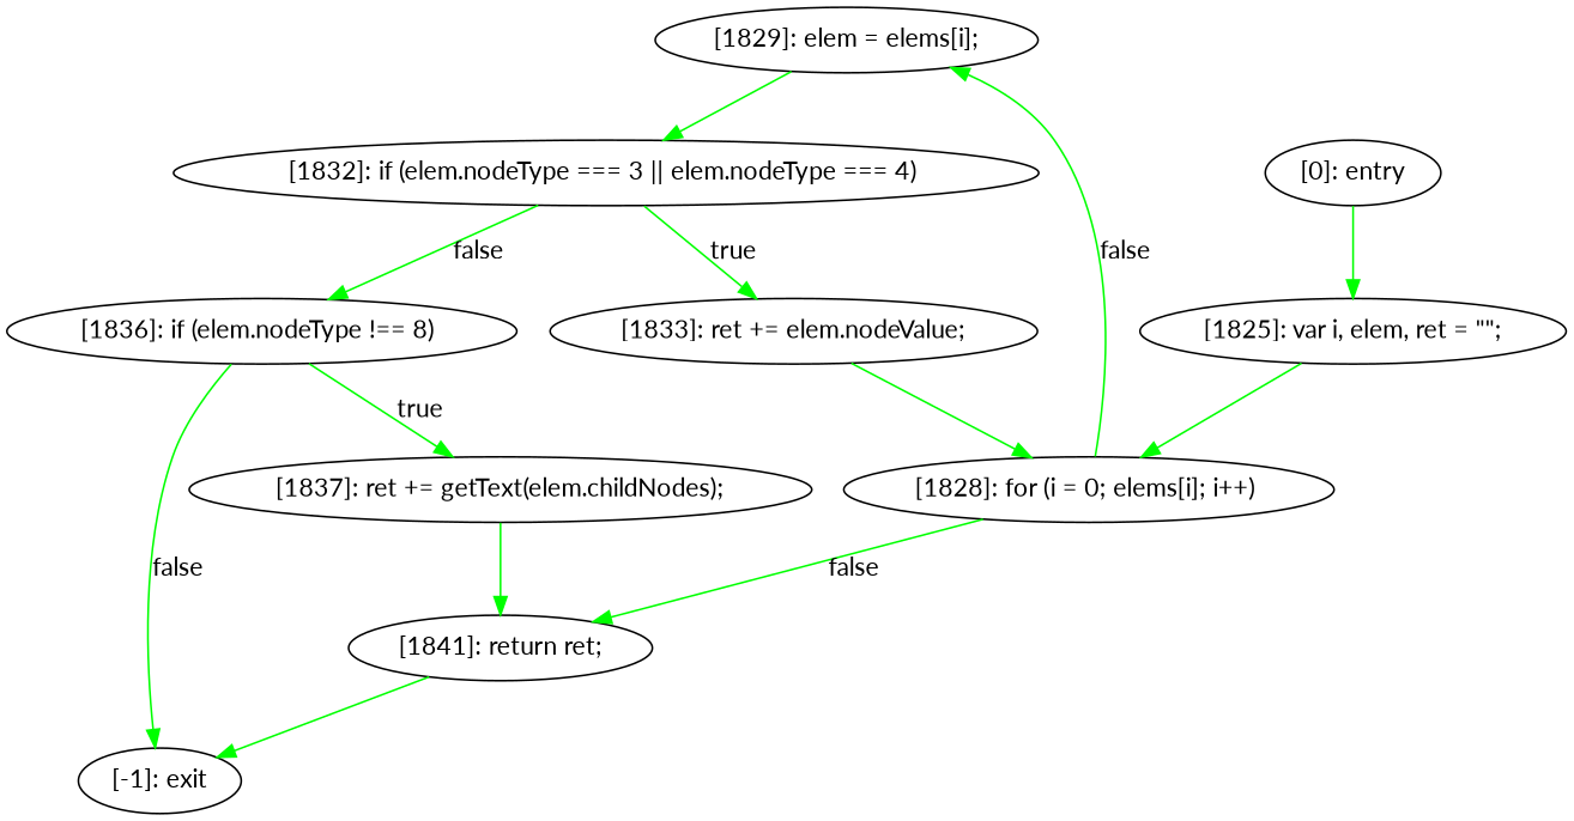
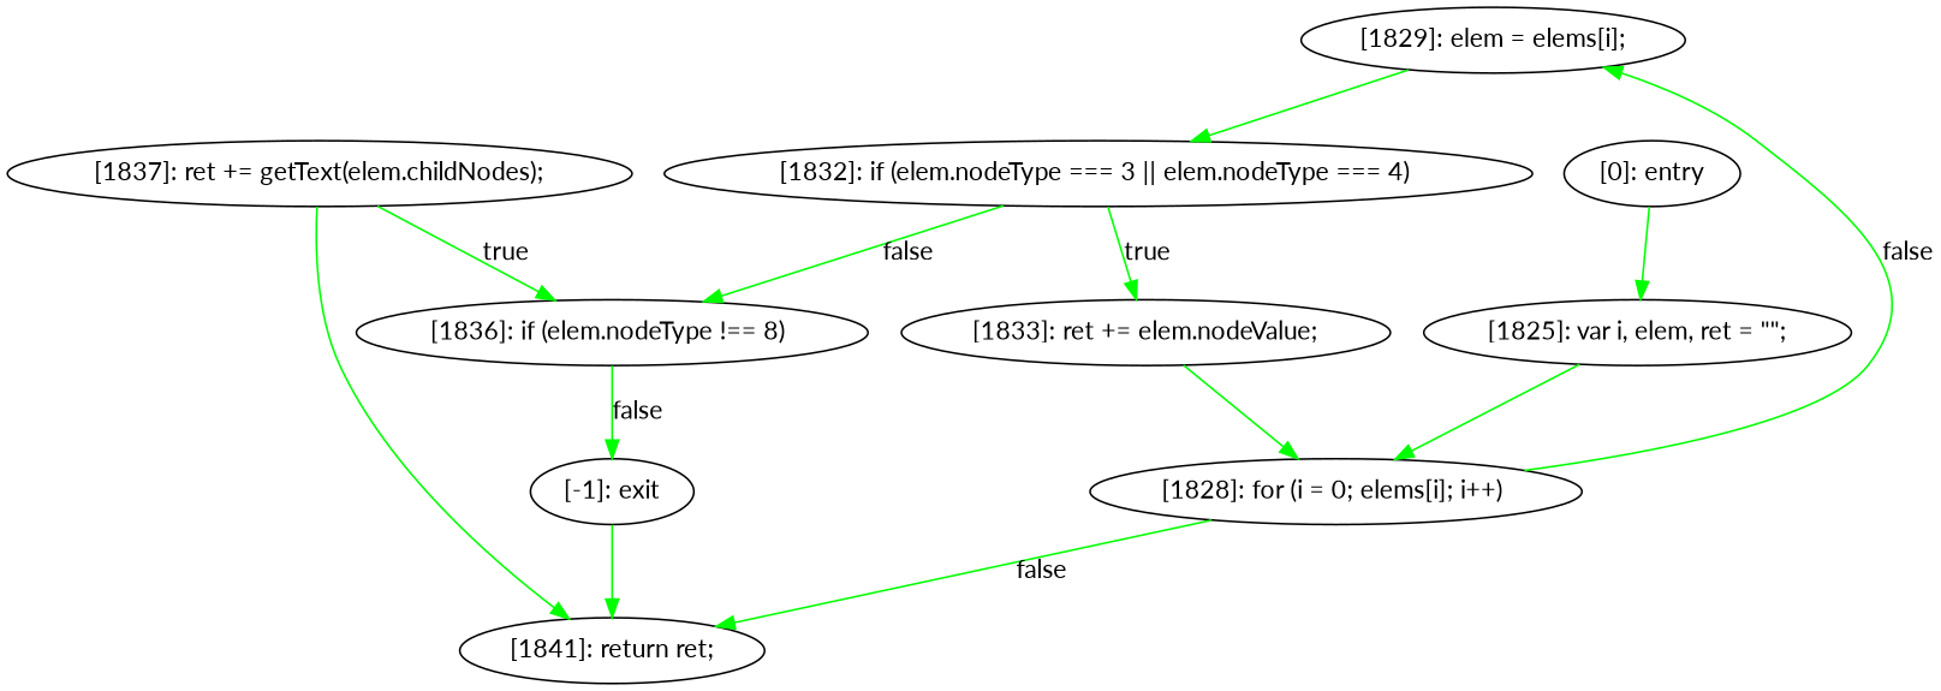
  digraph {
    fontname=Lato
    node [fontname=Lato]
    edge [color=green fontname=Lato]
    n1 [label="[1829]: elem = elems[i];\n"]
    n2 [label="[1832]: if (elem.nodeType === 3 || elem.nodeType === 4) "]
    n3 [label="[1836]: if (elem.nodeType !== 8) "]
    n4 [label="[1833]: ret += elem.nodeValue;\n"]
    n5 [label="[-1]: exit"]
    n6 [label="[1828]: for (i = 0; elems[i]; i++) "]
    n7 [label="[1841]: return ret;\n"]
    n8 [label="[1837]: ret += getText(elem.childNodes);\n"]
    n9 [label="[0]: entry"]
    n10 [label="[1825]: var i, elem, ret = \"\";\n"]
    n1 -> n2
    n2 -> n3 [label=false]
    n2 -> n4 [label=true]
    n3 -> n5 [label=false]
-   n3 -> n8 [label=true]
+   n8 -> n3 [label=true]
    n4 -> n6
    n6 -> n1 [label=false]
    n6 -> n7 [label=false]
-   n7 -> n5
+   n5 -> n7
    n8 -> n7
    n9 -> n10
    n10 -> n6
  }
